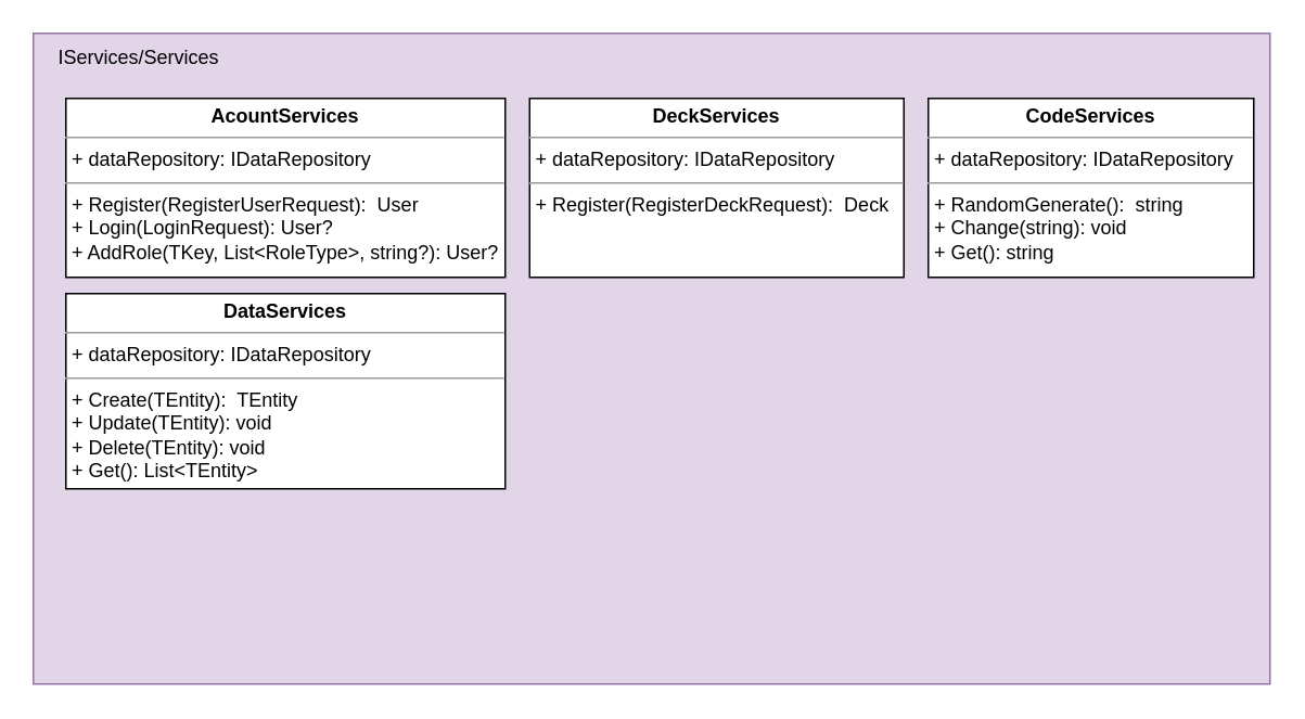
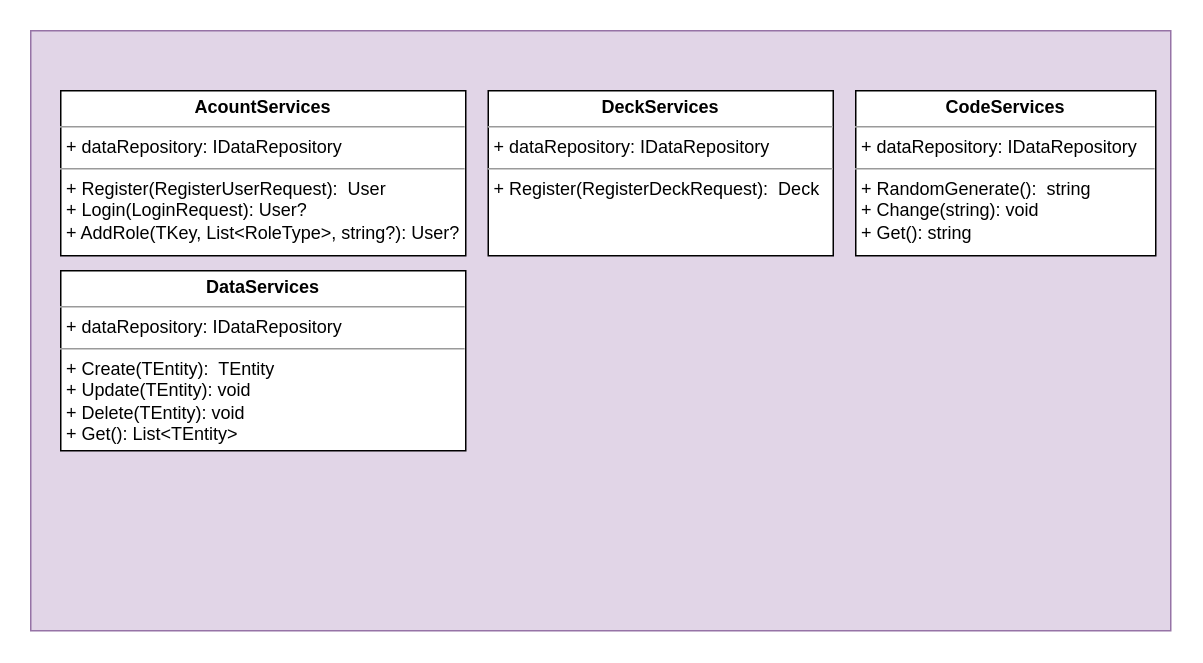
  <mxCell id="0" />
  <mxCell id="1" parent="0" />
  <mxCell id="2" value="" style="rounded=0;whiteSpace=wrap;html=1;fillColor=#e1d5e7;strokeColor=#9673a6;" vertex="1" parent="1"><mxGeometry x="20" y="20" width="760" height="400" as="geometry" /></mxCell>
- <mxCell id="3" value="IServices/Services" style="text;html=1;strokeColor=none;fillColor=none;align=center;verticalAlign=middle;whiteSpace=wrap;rounded=0;" vertex="1" parent="1"><mxGeometry x="20" y="20" width="130" height="30" as="geometry" /></mxCell>
  <mxCell id="4" value="&lt;p style=&quot;margin:0px;margin-top:4px;text-align:center;&quot;&gt;&lt;b&gt;AcountServices&lt;/b&gt;&lt;/p&gt;&lt;hr size=&quot;1&quot;&gt;&lt;p style=&quot;margin:0px;margin-left:4px;&quot;&gt;+ dataRepository: IDataRepository&lt;/p&gt;&lt;hr size=&quot;1&quot;&gt;&lt;p style=&quot;margin:0px;margin-left:4px;&quot;&gt;+ Register(RegisterUserRequest&lt;span style=&quot;background-color: initial;&quot;&gt;):&amp;nbsp; User&lt;/span&gt;&lt;/p&gt;&lt;p style=&quot;margin:0px;margin-left:4px;&quot;&gt;&lt;span style=&quot;background-color: initial;&quot;&gt;+ Login(LoginRe&lt;/span&gt;quest): User?&lt;/p&gt;&lt;p style=&quot;margin:0px;margin-left:4px;&quot;&gt;+ AddRole(TKey, List&amp;lt;RoleType&amp;gt;, string?): User?&lt;/p&gt;" style="verticalAlign=top;align=left;overflow=fill;fontSize=12;fontFamily=Helvetica;html=1;whiteSpace=wrap;" vertex="1" parent="1"><mxGeometry x="40" y="60" width="270" height="110" as="geometry" /></mxCell>
  <mxCell id="5" value="&lt;p style=&quot;margin:0px;margin-top:4px;text-align:center;&quot;&gt;&lt;b&gt;DeckServices&lt;/b&gt;&lt;/p&gt;&lt;hr size=&quot;1&quot;&gt;&lt;p style=&quot;margin:0px;margin-left:4px;&quot;&gt;+ dataRepository: IDataRepository&lt;/p&gt;&lt;hr size=&quot;1&quot;&gt;&lt;p style=&quot;margin:0px;margin-left:4px;&quot;&gt;+ Register(RegisterDeckRequest&lt;span style=&quot;background-color: initial;&quot;&gt;):&amp;nbsp; Deck&lt;/span&gt;&lt;span style=&quot;background-color: initial;&quot;&gt;&amp;nbsp;&lt;/span&gt;&lt;/p&gt;" style="verticalAlign=top;align=left;overflow=fill;fontSize=12;fontFamily=Helvetica;html=1;whiteSpace=wrap;" vertex="1" parent="1"><mxGeometry x="325" y="60" width="230" height="110" as="geometry" /></mxCell>
  <mxCell id="6" value="&lt;p style=&quot;margin:0px;margin-top:4px;text-align:center;&quot;&gt;&lt;b&gt;CodeServices&lt;/b&gt;&lt;/p&gt;&lt;hr size=&quot;1&quot;&gt;&lt;p style=&quot;margin:0px;margin-left:4px;&quot;&gt;+ dataRepository: IDataRepository&lt;/p&gt;&lt;hr size=&quot;1&quot;&gt;&lt;p style=&quot;margin:0px;margin-left:4px;&quot;&gt;+ RandomGenerate(&lt;span style=&quot;background-color: initial;&quot;&gt;):&amp;nbsp; string&lt;/span&gt;&lt;span style=&quot;background-color: initial;&quot;&gt;&amp;nbsp;&lt;/span&gt;&lt;/p&gt;&lt;p style=&quot;margin:0px;margin-left:4px;&quot;&gt;&lt;span style=&quot;background-color: initial;&quot;&gt;+ Change(string): void&lt;/span&gt;&lt;/p&gt;&lt;p style=&quot;margin:0px;margin-left:4px;&quot;&gt;&lt;span style=&quot;background-color: initial;&quot;&gt;+ Get(): string&lt;/span&gt;&lt;/p&gt;" style="verticalAlign=top;align=left;overflow=fill;fontSize=12;fontFamily=Helvetica;html=1;whiteSpace=wrap;" vertex="1" parent="1"><mxGeometry x="570" y="60" width="200" height="110" as="geometry" /></mxCell>
  <mxCell id="7" value="&lt;p style=&quot;margin:0px;margin-top:4px;text-align:center;&quot;&gt;&lt;b&gt;DataServices&lt;/b&gt;&lt;/p&gt;&lt;hr size=&quot;1&quot;&gt;&lt;p style=&quot;margin:0px;margin-left:4px;&quot;&gt;+ dataRepository: IDataRepository&lt;/p&gt;&lt;hr size=&quot;1&quot;&gt;&lt;p style=&quot;margin:0px;margin-left:4px;&quot;&gt;+ Create(TEntity&lt;span style=&quot;background-color: initial;&quot;&gt;):&amp;nbsp; TEntity&lt;/span&gt;&lt;/p&gt;&lt;p style=&quot;margin:0px;margin-left:4px;&quot;&gt;&lt;span style=&quot;background-color: initial;&quot;&gt;+ Update(TEntity&lt;/span&gt;): void&lt;/p&gt;&lt;p style=&quot;margin:0px;margin-left:4px;&quot;&gt;+ Delete(TEntity): void&lt;/p&gt;&lt;p style=&quot;margin:0px;margin-left:4px;&quot;&gt;+ Get(): List&amp;lt;TEntity&amp;gt;&lt;/p&gt;" style="verticalAlign=top;align=left;overflow=fill;fontSize=12;fontFamily=Helvetica;html=1;whiteSpace=wrap;" vertex="1" parent="1"><mxGeometry x="40" y="180" width="270" height="120" as="geometry" /></mxCell>
